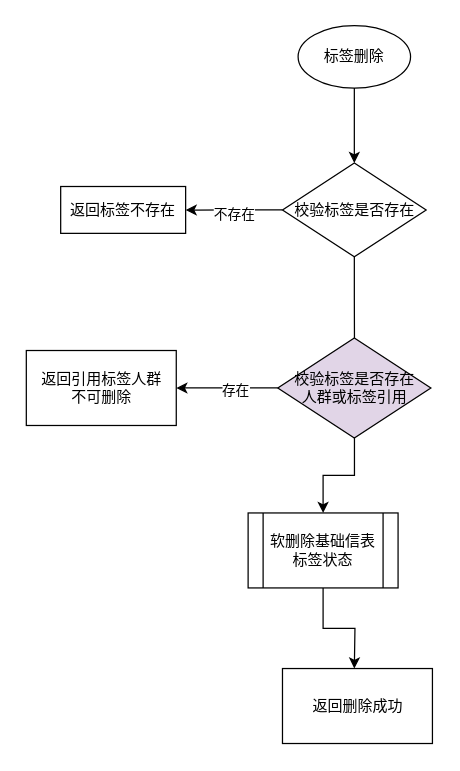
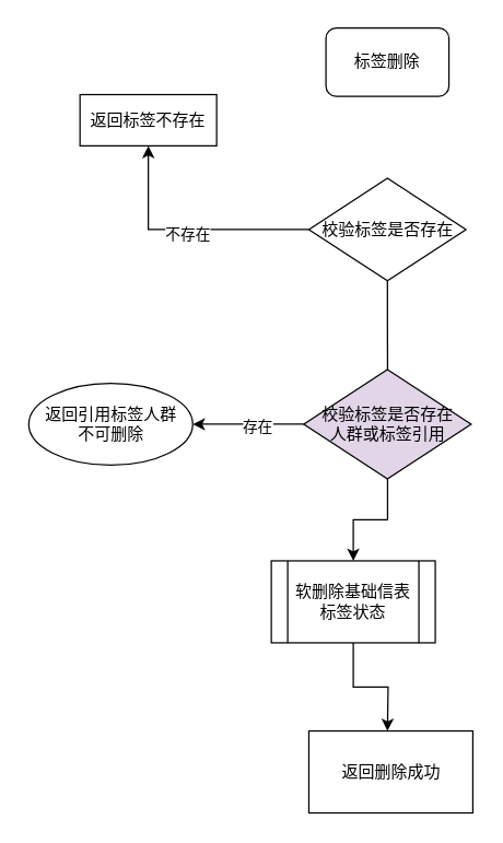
  <mxCell id="0" />
  <mxCell id="1" parent="0" />
- <mxCell id="2" value="" style="edgeStyle=orthogonalEdgeStyle;rounded=0;orthogonalLoop=1;jettySize=auto;html=1;" parent="1" source="3" target="7" edge="1"><mxGeometry relative="1" as="geometry" /></mxCell>
- <mxCell id="3" value="标签删除" style="ellipse;whiteSpace=wrap;html=1;" parent="1" vertex="1"><mxGeometry x="238" y="20" width="90" height="50" as="geometry" /></mxCell>
+ <mxCell id="3" value="标签删除" style="whiteSpace=wrap;html=1;rounded=1;" parent="1" vertex="1"><mxGeometry x="238" y="20" width="90" height="50" as="geometry" /></mxCell>
  <mxCell id="4" value="" style="edgeStyle=orthogonalEdgeStyle;rounded=0;orthogonalLoop=1;jettySize=auto;html=1;" parent="1" source="7" target="8" edge="1"><mxGeometry relative="1" as="geometry" /></mxCell>
  <mxCell id="5" value="不存在" style="edgeLabel;html=1;align=center;verticalAlign=middle;resizable=0;points=[];" parent="4" vertex="1" connectable="0"><mxGeometry y="3" relative="1" as="geometry"><mxPoint as="offset" /></mxGeometry></mxCell>
  <mxCell id="6" value="" style="edgeStyle=orthogonalEdgeStyle;rounded=0;orthogonalLoop=1;jettySize=auto;html=1;endArrow=none;" parent="1" source="7" target="12" edge="1"><mxGeometry relative="1" as="geometry" /></mxCell>
  <mxCell id="7" value="校验标签是否存在" style="rhombus;whiteSpace=wrap;html=1;" parent="1" vertex="1"><mxGeometry x="225.5" y="130" width="115" height="75" as="geometry" /></mxCell>
- <mxCell id="8" value="返回标签不存在" style="whiteSpace=wrap;html=1;" parent="1" vertex="1"><mxGeometry x="48" y="148.75" width="100" height="37.5" as="geometry" /></mxCell>
+ <mxCell id="8" value="返回标签不存在" style="whiteSpace=wrap;html=1;" parent="1" vertex="1"><mxGeometry x="58" y="68.75" width="100" height="37.5" as="geometry" /></mxCell>
  <mxCell id="9" value="" style="edgeStyle=orthogonalEdgeStyle;rounded=0;orthogonalLoop=1;jettySize=auto;html=1;" parent="1" source="12" target="13" edge="1"><mxGeometry relative="1" as="geometry" /></mxCell>
  <mxCell id="10" value="存在" style="edgeLabel;html=1;align=center;verticalAlign=middle;resizable=0;points=[];" parent="9" vertex="1" connectable="0"><mxGeometry x="-0.169" y="1" relative="1" as="geometry"><mxPoint as="offset" /></mxGeometry></mxCell>
  <mxCell id="11" value="" style="edgeStyle=orthogonalEdgeStyle;rounded=0;orthogonalLoop=1;jettySize=auto;html=1;" parent="1" source="12" target="15" edge="1"><mxGeometry relative="1" as="geometry" /></mxCell>
  <mxCell id="12" value="校验标签是否存在&lt;div&gt;人群或标签引用&lt;/div&gt;" style="rhombus;whiteSpace=wrap;html=1;fillColor=#e1d5e7;" parent="1" vertex="1"><mxGeometry x="221.75" y="270" width="122.5" height="80" as="geometry" /></mxCell>
- <mxCell id="13" value="返回引用标签人群&lt;div&gt;不可删除&lt;/div&gt;" style="whiteSpace=wrap;html=1;" parent="1" vertex="1"><mxGeometry x="20.5" y="280" width="120" height="60" as="geometry" /></mxCell>
+ <mxCell id="13" value="返回引用标签人群&lt;div&gt;不可删除&lt;/div&gt;" style="ellipse;whiteSpace=wrap;html=1;" parent="1" vertex="1"><mxGeometry x="20.5" y="280" width="120" height="60" as="geometry" /></mxCell>
  <mxCell id="14" value="" style="edgeStyle=orthogonalEdgeStyle;rounded=0;orthogonalLoop=1;jettySize=auto;html=1;" parent="1" source="15" edge="1"><mxGeometry relative="1" as="geometry"><mxPoint x="283" y="534.5" as="targetPoint" /></mxGeometry></mxCell>
  <mxCell id="15" value="软删除基础信表&lt;div&gt;标签状态&lt;/div&gt;" style="shape=process;whiteSpace=wrap;html=1;backgroundOutline=1;" parent="1" vertex="1"><mxGeometry x="198" y="410" width="120" height="60" as="geometry" /></mxCell>
  <mxCell id="16" value="返回删除成功" style="whiteSpace=wrap;html=1;" parent="1" vertex="1"><mxGeometry x="225.5" y="534.5" width="120" height="60" as="geometry" /></mxCell>
